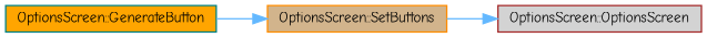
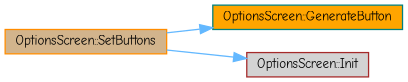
  digraph {
    fontname="Comic Neue"
    rankdir=RL
    node [fontname="Comic Neue" fontsize=10 shape=box style=filled]
    edge [color=steelblue1 dir=back fontname="Comic Neue" fontsize=10 labelfontname=Helvetica labelfontsize=10 style=solid]
    n1 [color=teal fillcolor=orange fontcolor=black height=0.2 label="OptionsScreen::GenerateButton" width=0.4]
    n2 [color=darkorange fillcolor=tan height=0.2 label="OptionsScreen::SetButtons" width=0.4]
-   n3 [color=brown fillcolor=lightgrey height=0.2 label="OptionsScreen::OptionsScreen" width=0.4]
-   n2 -> n1
+   n3 [color=brown fillcolor=lightgrey height=0.2 label="OptionsScreen::Init" width=0.4]
+   n1 -> n2
    n3 -> n2
  }
